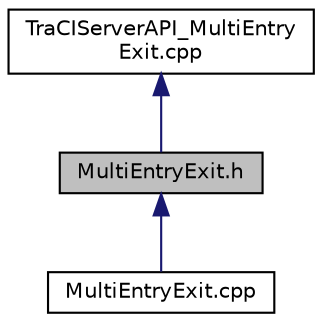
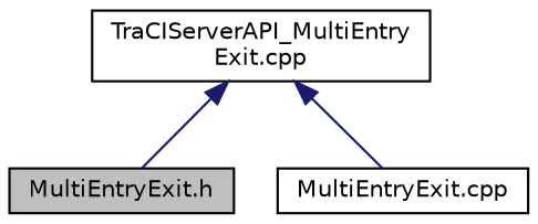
  digraph {
    node [color=black fillcolor=white fontname=Helvetica fontsize=10 shape=record style=filled]
    edge [color=midnightblue dir=back fontname=Helvetica fontsize=10 labelfontname=Helvetica labelfontsize=10 style=solid]
    n1 [fillcolor=grey75 fontcolor=black height=0.2 label="MultiEntryExit.h" width=0.4]
    n2 [height=0.2 label="MultiEntryExit.cpp" width=0.4]
    n3 [height=0.2 label="TraCIServerAPI_MultiEntry\lExit.cpp" width=0.4]
-   n1 -> n2
+   n3 -> n2
    n3 -> n1
  }
